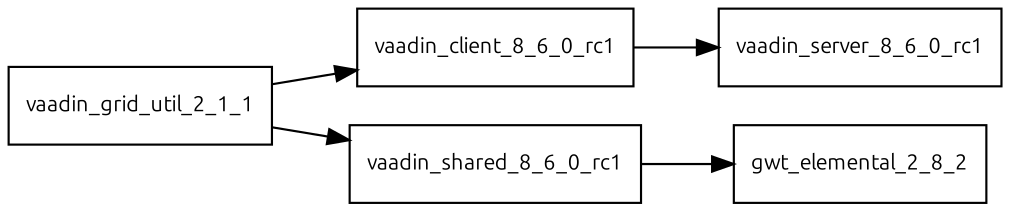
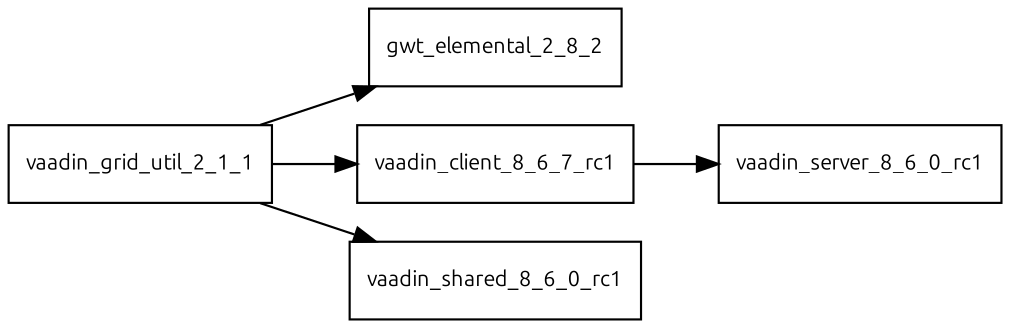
  digraph {
    fontname=Ubuntu
    rankdir=LR
    node [fontname=Ubuntu fontsize=10.0 shape=box]
    edge [fontname=Ubuntu]
    vaadin_grid_util_2_1_1
    gwt_elemental_2_8_2
-   vaadin_client_8_6_0_rc1
+   vaadin_client_8_6_0_rc1 [label=vaadin_client_8_6_7_rc1]
    vaadin_shared_8_6_0_rc1
    vaadin_server_8_6_0_rc1
-   vaadin_shared_8_6_0_rc1 -> gwt_elemental_2_8_2
+   vaadin_grid_util_2_1_1 -> gwt_elemental_2_8_2
    vaadin_grid_util_2_1_1 -> vaadin_client_8_6_0_rc1
    vaadin_grid_util_2_1_1 -> vaadin_shared_8_6_0_rc1
    vaadin_client_8_6_0_rc1 -> vaadin_server_8_6_0_rc1
  }
